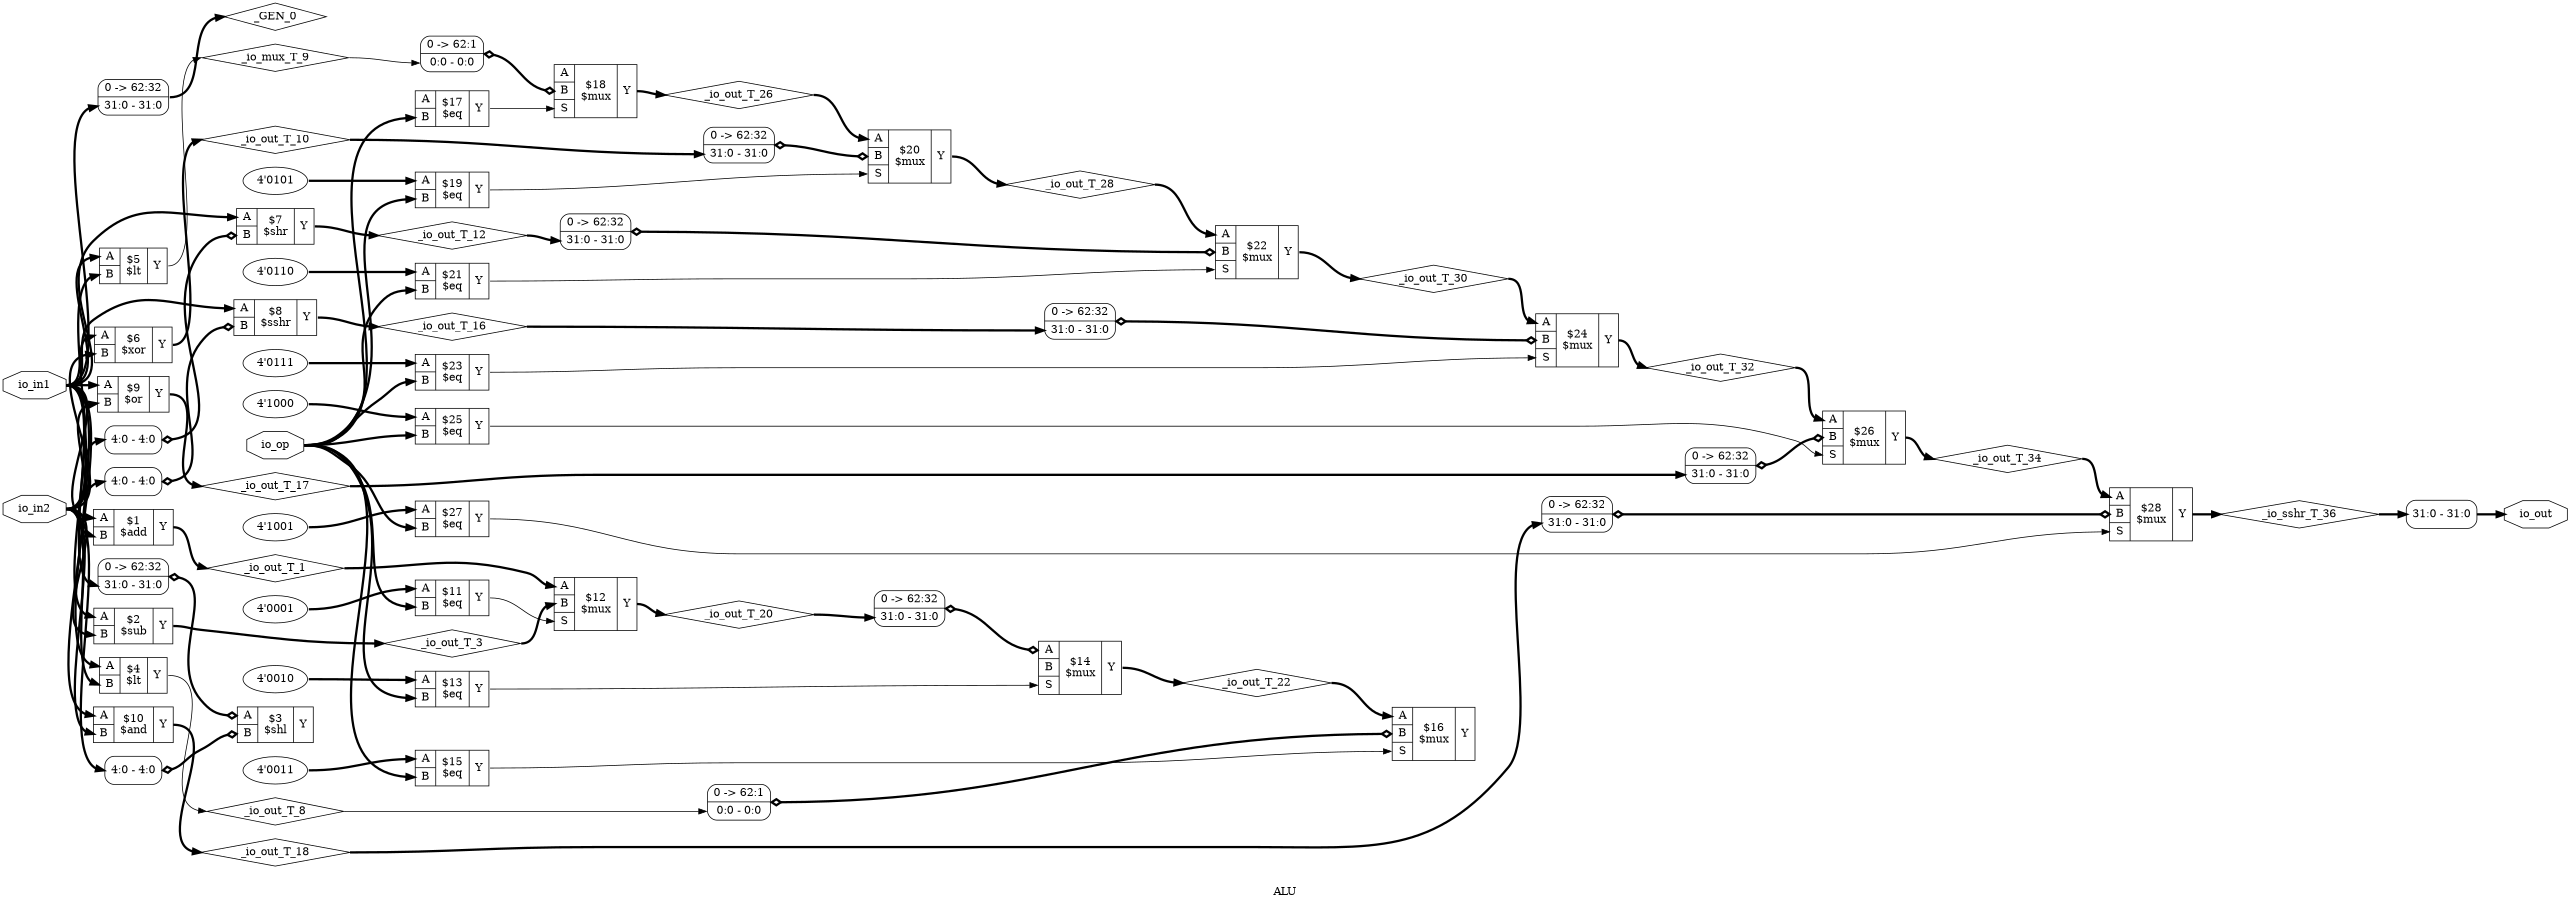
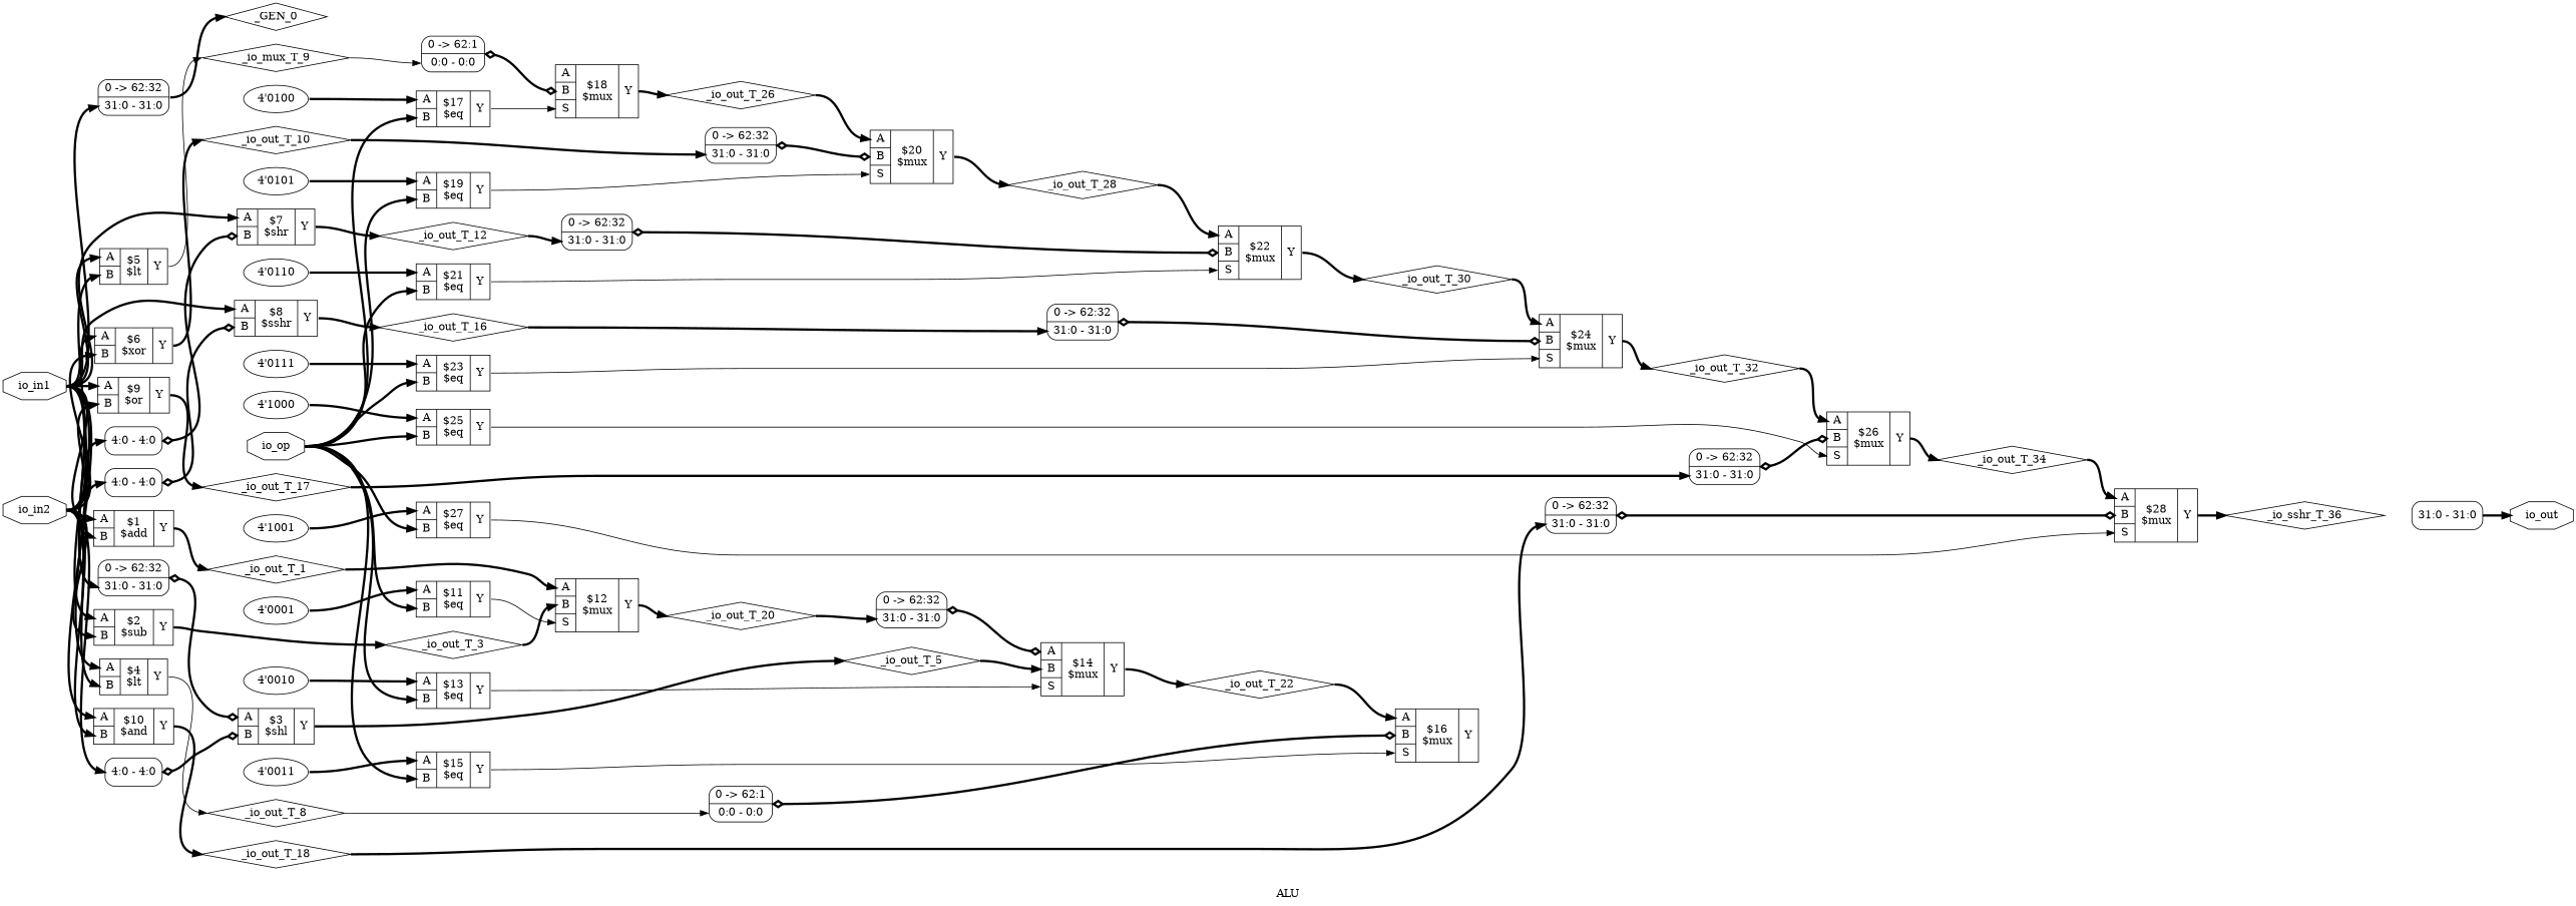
  digraph {
    label=ALU
    rankdir=LR
    remincross=true
    node [shape=record]
    edge [color=black fontcolor=black headport="p35:w" style="setlinewidth(3)" tailport=e]
    n1 [color=black fontcolor=black label=_GEN_0 shape=diamond]
    n2 [color=black fontcolor=black label=_io_out_T_1 shape=diamond]
    n3 [label="{{<p34> A|<p35> B|<p55> S}|$12\n$mux|{<p36> Y}}"]
    n4 [color=black fontcolor=black label=_io_out_T_20 shape=diamond]
    n5 [color=black fontcolor=black label=_io_out_T_10 shape=diamond]
    n6 [color=black fontcolor=black label="0 -&gt; 62:32 |<s0> 31:0 - 31:0 " style=rounded]
    n7 [label="{{<p34> A|<p35> B|<p55> S}|$20\n$mux|{<p36> Y}}"]
    n8 [color=black fontcolor=black label=_io_out_T_12 shape=diamond]
    n9 [color=black fontcolor=black label="0 -&gt; 62:32 |<s0> 31:0 - 31:0 " style=rounded]
    n10 [label="{{<p34> A|<p35> B|<p55> S}|$22\n$mux|{<p36> Y}}"]
    n11 [color=black fontcolor=black label=_io_out_T_16 shape=diamond]
    n12 [color=black fontcolor=black label="0 -&gt; 62:32 |<s0> 31:0 - 31:0 " style=rounded]
    n13 [label="{{<p34> A|<p35> B|<p55> S}|$24\n$mux|{<p36> Y}}"]
    n14 [color=black fontcolor=black label=_io_out_T_17 shape=diamond]
    n15 [color=black fontcolor=black label="0 -&gt; 62:32 |<s0> 31:0 - 31:0 " style=rounded]
    n16 [label="{{<p34> A|<p35> B|<p55> S}|$26\n$mux|{<p36> Y}}"]
    n17 [color=black fontcolor=black label=_io_out_T_18 shape=diamond]
    n18 [color=black fontcolor=black label="0 -&gt; 62:32 |<s0> 31:0 - 31:0 " style=rounded]
    n19 [label="{{<p34> A|<p35> B|<p55> S}|$28\n$mux|{<p36> Y}}"]
    n20 [color=black fontcolor=black label="0 -&gt; 62:32 |<s0> 31:0 - 31:0 " style=rounded]
    n21 [label="{{<p34> A|<p35> B|<p55> S}|$14\n$mux|{<p36> Y}}"]
    n22 [color=black fontcolor=black label=_io_out_T_22 shape=diamond]
    n23 [label="{{<p34> A|<p35> B|<p55> S}|$16\n$mux|{<p36> Y}}"]
    n24 [label="{{<p34> A|<p35> B|<p55> S}|$18\n$mux|{<p36> Y}}"]
    n25 [color=black fontcolor=black label=_io_out_T_26 shape=diamond]
    n26 [color=black fontcolor=black label=_io_out_T_28 shape=diamond]
    n27 [color=black fontcolor=black label=_io_out_T_30 shape=diamond]
    n28 [color=black fontcolor=black label=_io_out_T_3 shape=diamond]
    n29 [color=black fontcolor=black label=_io_out_T_32 shape=diamond]
    n30 [color=black fontcolor=black label=_io_out_T_34 shape=diamond]
    n31 [color=black fontcolor=black label=_io_sshr_T_36 shape=diamond]
    n32 [color=black fontcolor=black label="<s0> 31:0 - 31:0 " style=rounded]
    n33 [color=black fontcolor=black label=io_out shape=octagon]
+   n34 [color=black fontcolor=black label=_io_out_T_5 shape=diamond]
    n35 [color=black fontcolor=black label=_io_out_T_8 shape=diamond]
    n36 [color=black fontcolor=black label="0 -&gt; 62:1 |<s0> 0:0 - 0:0 " style=rounded]
    n37 [color=black fontcolor=black label=_io_mux_T_9 shape=diamond]
    n38 [color=black fontcolor=black label="0 -&gt; 62:1 |<s0> 0:0 - 0:0 " style=rounded]
    n39 [color=black fontcolor=black label=io_in1 shape=octagon]
    n40 [label="{{<p34> A|<p35> B}|$1\n$add|{<p36> Y}}"]
    n41 [label="{{<p34> A|<p35> B}|$10\n$and|{<p36> Y}}"]
    n42 [label="{{<p34> A|<p35> B}|$4\n$lt|{<p36> Y}}"]
    n43 [label="{{<p34> A|<p35> B}|$5\n$lt|{<p36> Y}}"]
    n44 [label="{{<p34> A|<p35> B}|$9\n$or|{<p36> Y}}"]
    n45 [color=black fontcolor=black label="0 -&gt; 62:32 |<s0> 31:0 - 31:0 " style=rounded]
    n46 [label="{{<p34> A|<p35> B}|$7\n$shr|{<p36> Y}}"]
    n47 [label="{{<p34> A|<p35> B}|$8\n$sshr|{<p36> Y}}"]
    n48 [label="{{<p34> A|<p35> B}|$2\n$sub|{<p36> Y}}"]
    n49 [label="{{<p34> A|<p35> B}|$6\n$xor|{<p36> Y}}"]
    n50 [color=black fontcolor=black label="0 -&gt; 62:32 |<s0> 31:0 - 31:0 " style=rounded]
    n51 [label="{{<p34> A|<p35> B}|$3\n$shl|{<p36> Y}}"]
    n52 [color=black fontcolor=black label=io_in2 shape=octagon]
    n53 [color=black fontcolor=black label="<s0> 4:0 - 4:0 " style=rounded]
    n54 [color=black fontcolor=black label="<s0> 4:0 - 4:0 " style=rounded]
    n55 [color=black fontcolor=black label="<s0> 4:0 - 4:0 " style=rounded]
    n56 [color=black fontcolor=black label=io_op shape=octagon]
    n57 [label="{{<p34> A|<p35> B}|$11\n$eq|{<p36> Y}}"]
    n58 [label="{{<p34> A|<p35> B}|$13\n$eq|{<p36> Y}}"]
    n59 [label="{{<p34> A|<p35> B}|$15\n$eq|{<p36> Y}}"]
    n60 [label="{{<p34> A|<p35> B}|$17\n$eq|{<p36> Y}}"]
    n61 [label="{{<p34> A|<p35> B}|$19\n$eq|{<p36> Y}}"]
    n62 [label="{{<p34> A|<p35> B}|$21\n$eq|{<p36> Y}}"]
    n63 [label="{{<p34> A|<p35> B}|$23\n$eq|{<p36> Y}}"]
    n64 [label="{{<p34> A|<p35> B}|$25\n$eq|{<p36> Y}}"]
    n65 [label="{{<p34> A|<p35> B}|$27\n$eq|{<p36> Y}}"]
    n66 [label="4'0001" shape=""]
    n67 [label="4'0010" shape=""]
    n68 [label="4'0011" shape=""]
+   n69 [label="4'0100" shape=""]
    n70 [label="4'0101" shape=""]
    n71 [label="4'0110" shape=""]
    n72 [label="4'0111" shape=""]
    n73 [label="4'1000" shape=""]
    n74 [label="4'1001" shape=""]
    n2 -> n3 [headport="p34:w"]
    n3 -> n4 [headport=w tailport="p36:e"]
    n4 -> n20 [headport="s0:w"]
    n5 -> n6 [headport="s0:w"]
    n6 -> n7 [arrowhead=odiamond arrowtail=odiamond dir=both]
    n7 -> n26 [headport=w tailport="p36:e"]
    n8 -> n9 [headport="s0:w"]
    n9 -> n10 [arrowhead=odiamond arrowtail=odiamond dir=both]
    n10 -> n27 [headport=w tailport="p36:e"]
    n11 -> n12 [headport="s0:w"]
    n12 -> n13 [arrowhead=odiamond arrowtail=odiamond dir=both]
    n13 -> n29 [headport=w tailport="p36:e"]
    n14 -> n15 [headport="s0:w"]
    n15 -> n16 [arrowhead=odiamond arrowtail=odiamond dir=both]
    n16 -> n30 [headport=w tailport="p36:e"]
    n17 -> n18 [headport="s0:w"]
    n18 -> n19 [arrowhead=odiamond arrowtail=odiamond dir=both]
    n19 -> n31 [headport=w tailport="p36:e"]
    n20 -> n21 [arrowhead=odiamond arrowtail=odiamond dir=both headport="p34:w"]
    n21 -> n22 [headport=w tailport="p36:e"]
    n22 -> n23 [headport="p34:w"]
    n24 -> n25 [headport=w tailport="p36:e"]
    n25 -> n7 [headport="p34:w"]
    n26 -> n10 [headport="p34:w"]
    n27 -> n13 [headport="p34:w"]
    n28 -> n3
    n29 -> n16 [headport="p34:w"]
    n30 -> n19 [headport="p34:w"]
-   n31 -> n32 [headport="s0:w"]
    n32 -> n33 [headport=w]
+   n34 -> n21
    n35 -> n36 [headport="s0:w" style=""]
    n36 -> n23 [arrowhead=odiamond arrowtail=odiamond dir=both]
    n37 -> n38 [headport="s0:w" style=""]
    n38 -> n24 [arrowhead=odiamond arrowtail=odiamond dir=both]
    n39 -> n40 [headport="p34:w"]
    n39 -> n41 [headport="p34:w"]
    n39 -> n42 [headport="p34:w"]
    n39 -> n43 [headport="p34:w"]
    n39 -> n44 [headport="p34:w"]
    n39 -> n45 [headport="s0:w"]
    n39 -> n46 [headport="p34:w"]
    n39 -> n47 [headport="p34:w"]
    n39 -> n48 [headport="p34:w"]
    n39 -> n49 [headport="p34:w"]
    n39 -> n50 [headport="s0:w"]
    n40 -> n2 [headport=w tailport="p36:e"]
    n41 -> n17 [headport=w tailport="p36:e"]
    n42 -> n35 [headport=w tailport="p36:e" style=""]
    n43 -> n37 [headport=w tailport="p36:e" style=""]
    n44 -> n14 [headport=w tailport="p36:e"]
    n45 -> n51 [arrowhead=odiamond arrowtail=odiamond dir=both headport="p34:w"]
    n46 -> n8 [headport=w tailport="p36:e"]
    n47 -> n11 [headport=w tailport="p36:e"]
    n48 -> n28 [headport=w tailport="p36:e"]
    n49 -> n5 [headport=w tailport="p36:e"]
    n50 -> n1 [headport=w]
+   n51 -> n34 [headport=w tailport="p36:e"]
    n52 -> n40
    n52 -> n41
    n52 -> n42
    n52 -> n43
    n52 -> n44
    n52 -> n48
    n52 -> n49
    n52 -> n53 [headport="s0:w"]
    n52 -> n54 [headport="s0:w"]
    n52 -> n55 [headport="s0:w"]
    n53 -> n51 [arrowhead=odiamond arrowtail=odiamond dir=both]
    n54 -> n46 [arrowhead=odiamond arrowtail=odiamond dir=both]
    n55 -> n47 [arrowhead=odiamond arrowtail=odiamond dir=both]
    n56 -> n57
    n56 -> n58
    n56 -> n59
    n56 -> n60
    n56 -> n61
    n56 -> n62
    n56 -> n63
    n56 -> n64
    n56 -> n65
    n57 -> n3 [headport="p55:w" tailport="p36:e" style=""]
    n58 -> n21 [headport="p55:w" tailport="p36:e" style=""]
    n59 -> n23 [headport="p55:w" tailport="p36:e" style=""]
    n60 -> n24 [headport="p55:w" tailport="p36:e" style=""]
    n61 -> n7 [headport="p55:w" tailport="p36:e" style=""]
    n62 -> n10 [headport="p55:w" tailport="p36:e" style=""]
    n63 -> n13 [headport="p55:w" tailport="p36:e" style=""]
    n64 -> n16 [headport="p55:w" tailport="p36:e" style=""]
    n65 -> n19 [headport="p55:w" tailport="p36:e" style=""]
    n66 -> n57 [headport="p34:w"]
    n67 -> n58 [headport="p34:w"]
    n68 -> n59 [headport="p34:w"]
+   n69 -> n60 [headport="p34:w"]
    n70 -> n61 [headport="p34:w"]
    n71 -> n62 [headport="p34:w"]
    n72 -> n63 [headport="p34:w"]
    n73 -> n64 [headport="p34:w"]
    n74 -> n65 [headport="p34:w"]
  }
